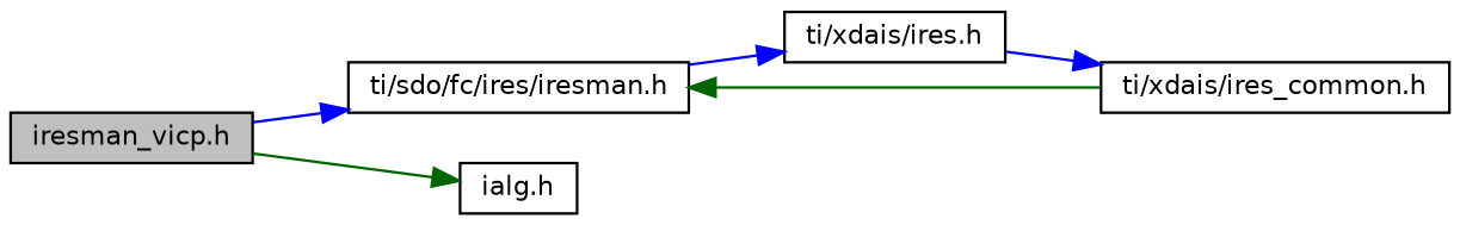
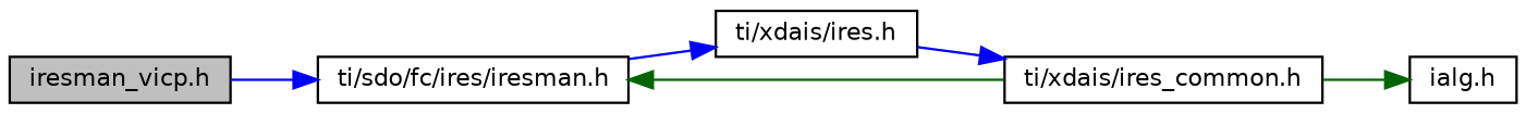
  digraph {
    rankdir=LR
    node [color=black fillcolor=white fontname=Helvetica fontsize=10 shape=record style=filled]
    edge [color=blue fontname=Helvetica fontsize=10 labelfontname=Helvetica labelfontsize=10 style=solid]
    n1 [fillcolor=grey75 fontcolor=black height=0.2 label="iresman_vicp.h" width=0.4]
    n2 [height=0.2 label="ti/sdo/fc/ires/iresman.h" width=0.4]
    n3 [height=0.2 label="ti/xdais/ires.h" width=0.4]
    n4 [height=0.2 label="ti/xdais/ires_common.h" width=0.4]
    n5 [height=0.2 label="ialg.h" width=0.4]
    n1 -> n2
    n2 -> n3
    n3 -> n4
    n4 -> n2 [color=darkgreen]
-   n1 -> n5 [color=darkgreen]
+   n4 -> n5 [color=darkgreen]
  }
